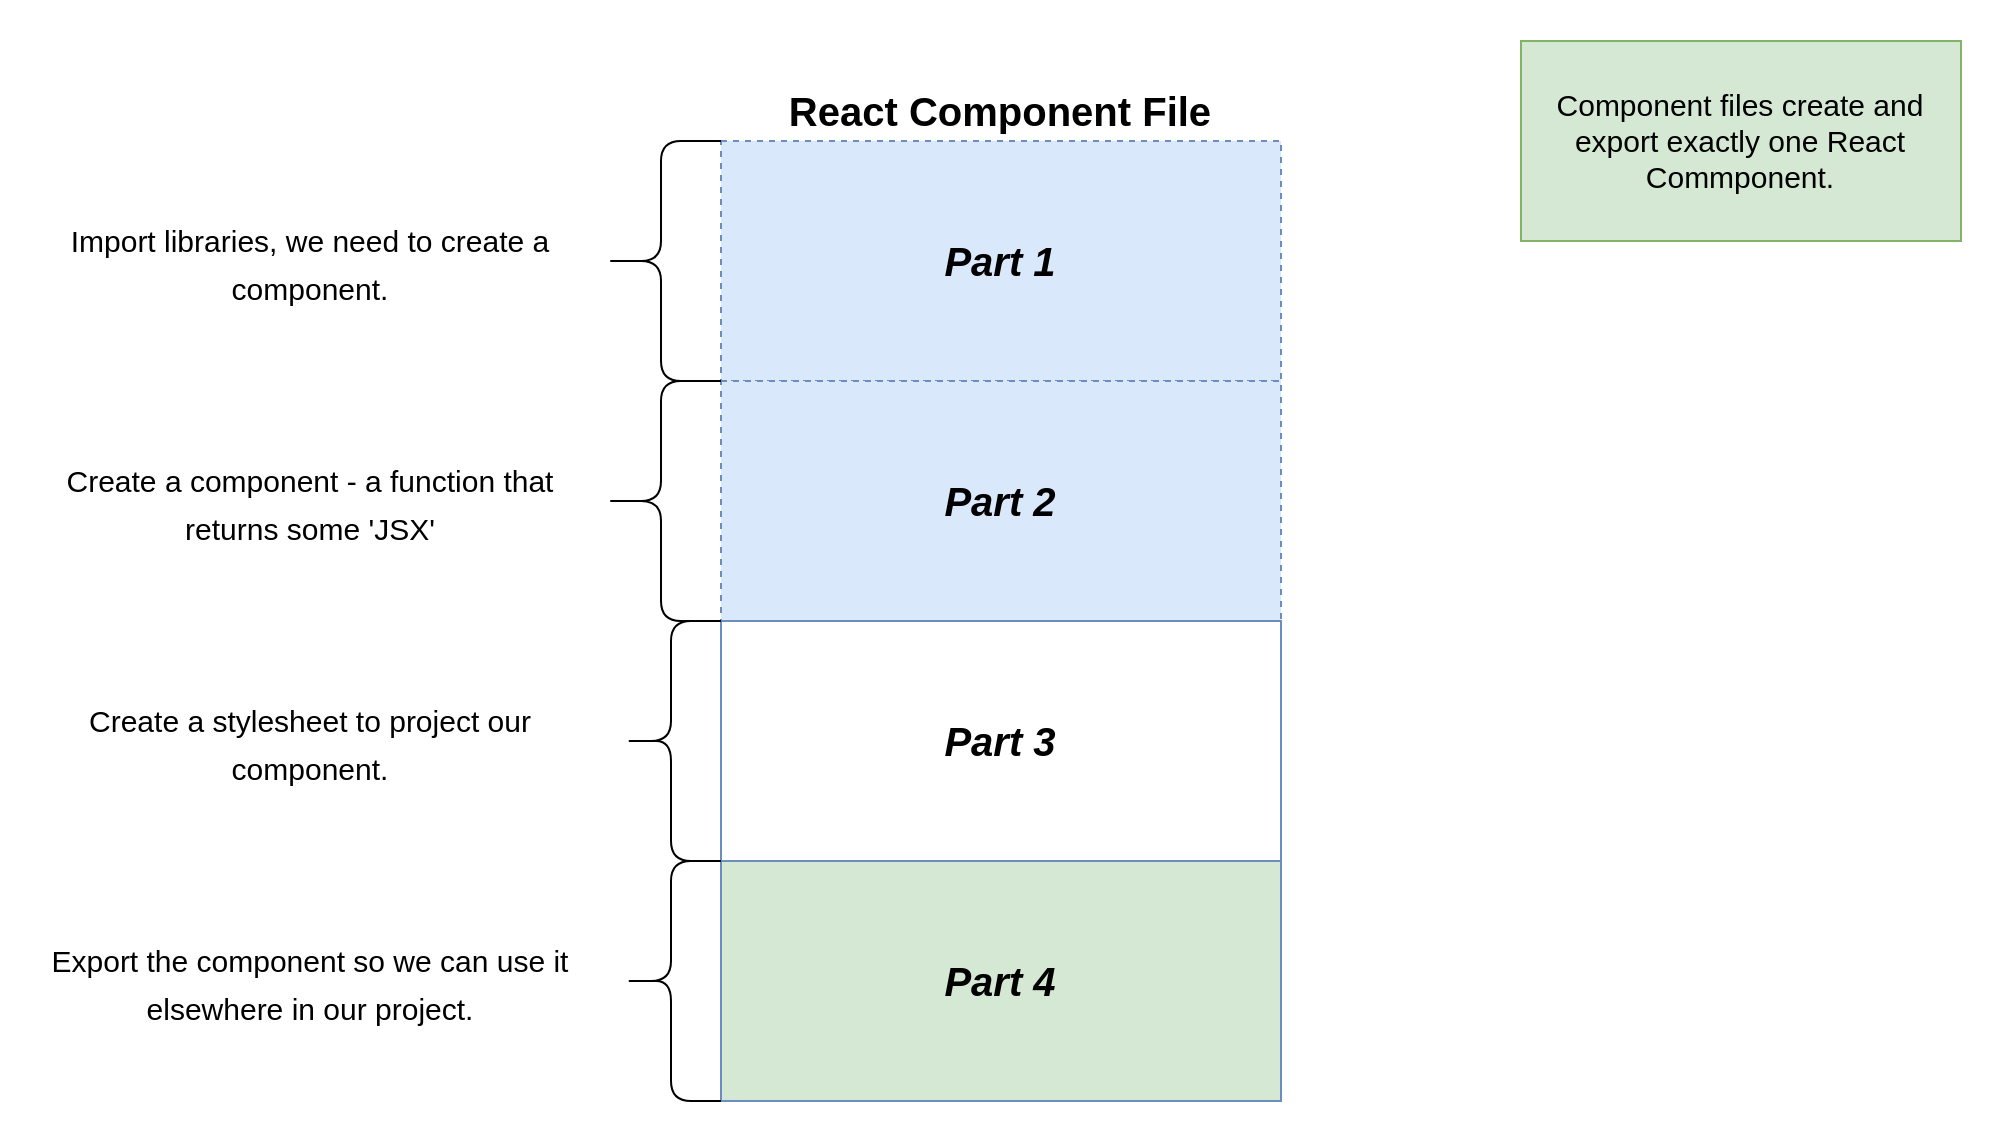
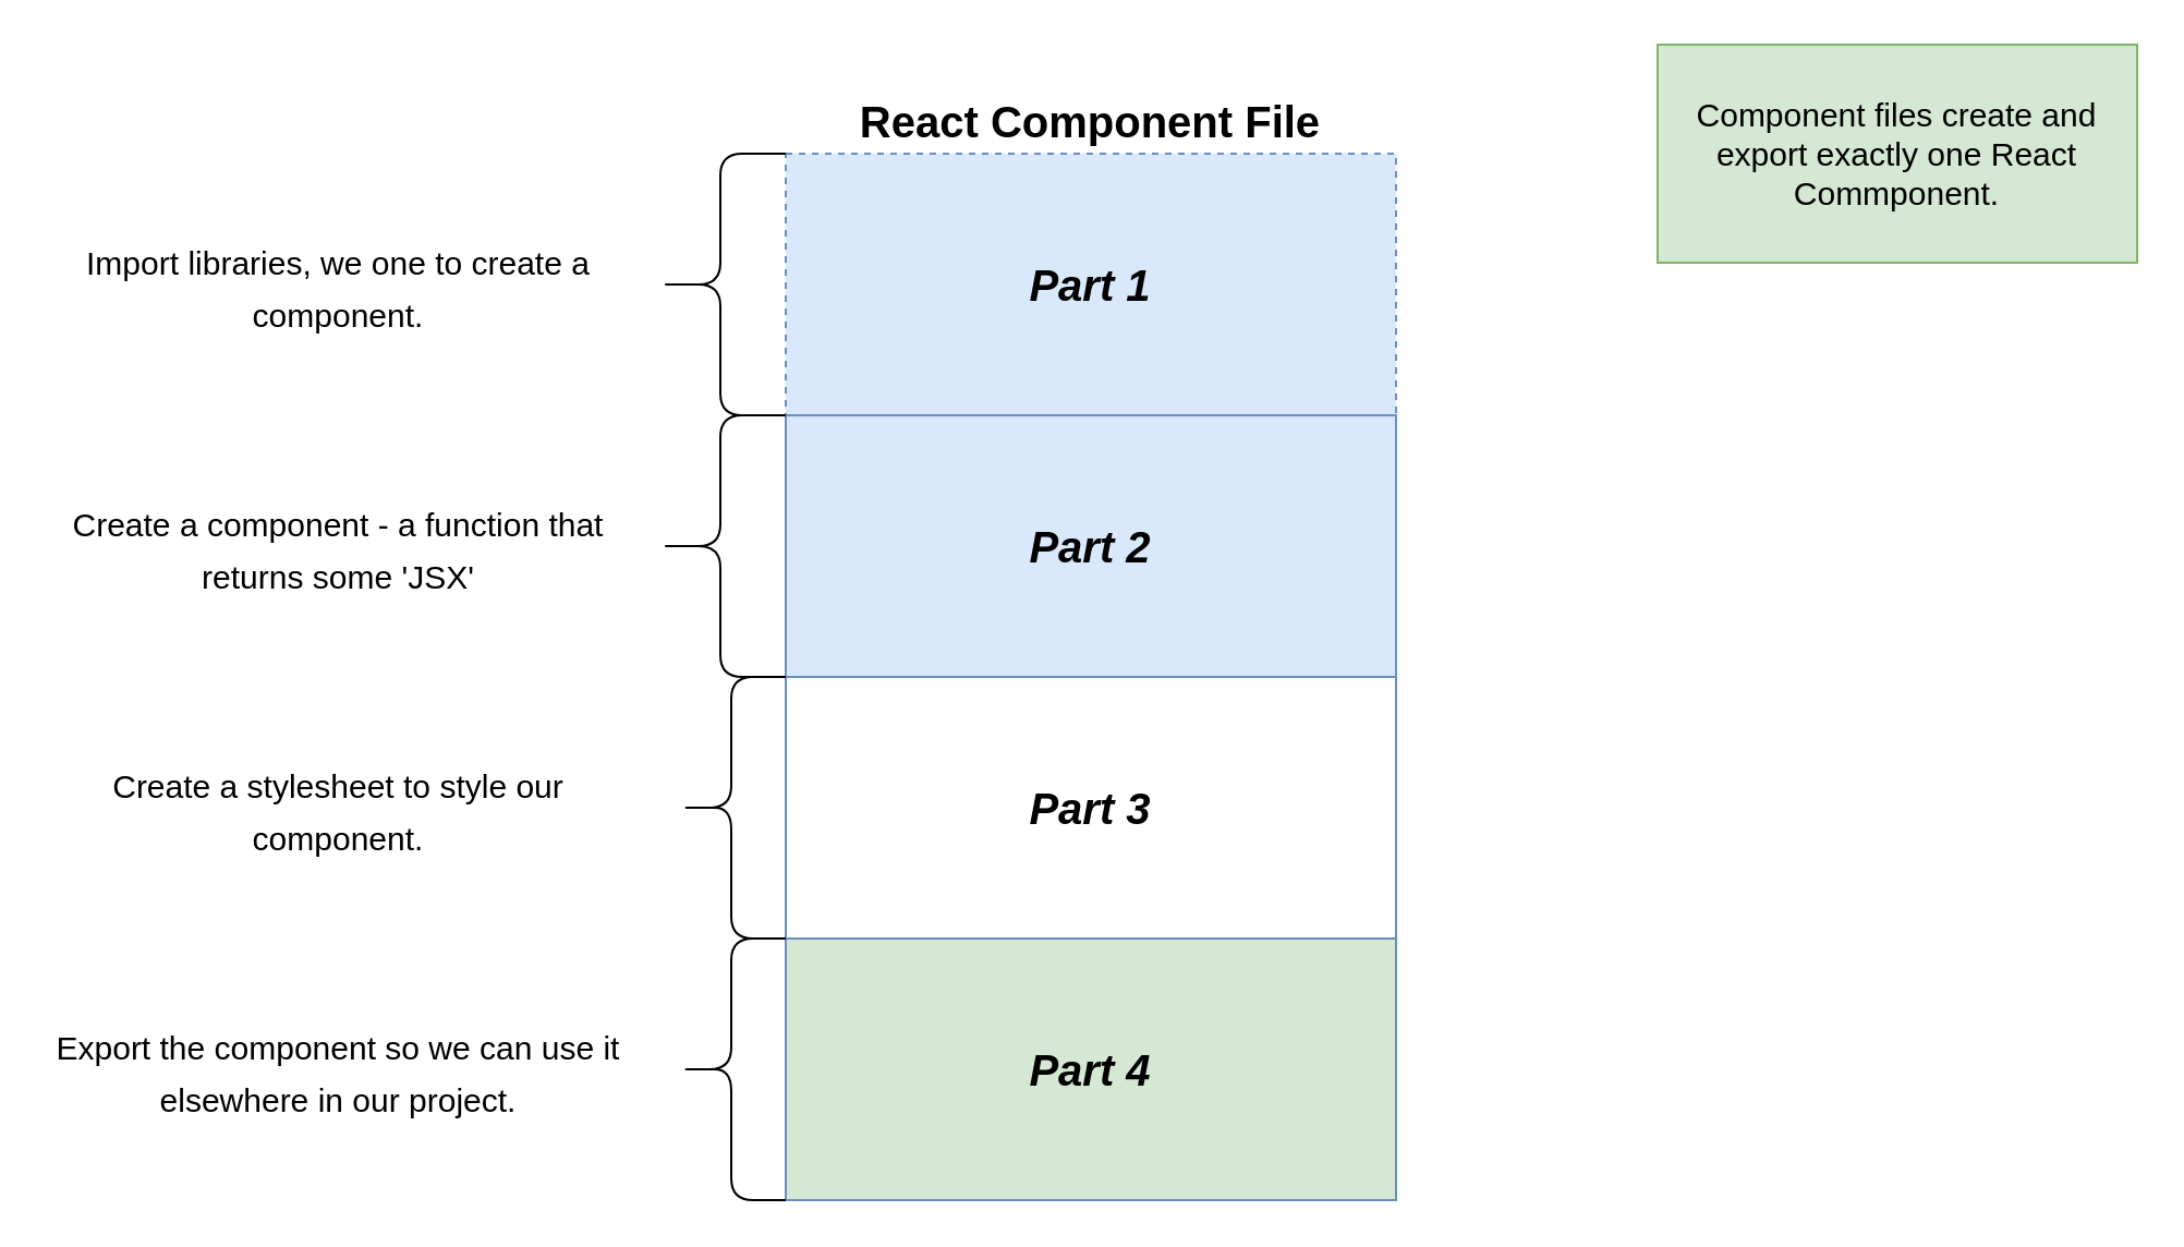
  <mxCell id="0" />
  <mxCell id="1" parent="0" />
  <mxCell id="2" value="&lt;b&gt;&lt;font style=&quot;font-size: 20px&quot;&gt;React Component File&lt;/font&gt;&lt;/b&gt;" style="text;html=1;strokeColor=none;fillColor=none;align=center;verticalAlign=middle;whiteSpace=wrap;rounded=0;" vertex="1" parent="1"><mxGeometry x="390" y="40" width="220" height="30" as="geometry" /></mxCell>
  <mxCell id="3" value="&lt;b&gt;&lt;i&gt;Part 1&lt;/i&gt;&lt;/b&gt;" style="rounded=0;whiteSpace=wrap;html=1;fontSize=20;fillColor=#dae8fc;strokeColor=#6c8ebf;dashed=1;" vertex="1" parent="1"><mxGeometry x="360" y="70" width="280" height="120" as="geometry" /></mxCell>
- <mxCell id="4" value="&lt;b&gt;&lt;i&gt;Part 2&lt;/i&gt;&lt;/b&gt;" style="rounded=0;whiteSpace=wrap;html=1;fontSize=20;fillColor=#dae8fc;strokeColor=#6c8ebf;dashed=1;" vertex="1" parent="1"><mxGeometry x="360" y="190" width="280" height="120" as="geometry" /></mxCell>
+ <mxCell id="4" value="&lt;b&gt;&lt;i&gt;Part 2&lt;/i&gt;&lt;/b&gt;" style="rounded=0;whiteSpace=wrap;html=1;fontSize=20;fillColor=#dae8fc;strokeColor=#6c8ebf;" vertex="1" parent="1"><mxGeometry x="360" y="190" width="280" height="120" as="geometry" /></mxCell>
  <mxCell id="5" value="&lt;b&gt;&lt;i&gt;Part 3&lt;/i&gt;&lt;/b&gt;" style="rounded=0;whiteSpace=wrap;html=1;fontSize=20;fillColor=#ffffff;strokeColor=#6c8ebf;" vertex="1" parent="1"><mxGeometry x="360" y="310" width="280" height="120" as="geometry" /></mxCell>
  <mxCell id="6" value="&lt;b&gt;&lt;i&gt;Part 4&lt;/i&gt;&lt;/b&gt;" style="rounded=0;whiteSpace=wrap;html=1;fontSize=20;fillColor=#d5e8d4;strokeColor=#6c8ebf;" vertex="1" parent="1"><mxGeometry x="360" y="430" width="280" height="120" as="geometry" /></mxCell>
  <mxCell id="7" value="" style="shape=curlyBracket;whiteSpace=wrap;html=1;rounded=1;fontSize=20;" vertex="1" parent="1"><mxGeometry x="300" y="70" width="60" height="120" as="geometry" /></mxCell>
  <mxCell id="8" value="" style="shape=curlyBracket;whiteSpace=wrap;html=1;rounded=1;fontSize=20;" vertex="1" parent="1"><mxGeometry x="300" y="190" width="60" height="120" as="geometry" /></mxCell>
  <mxCell id="9" value="" style="shape=curlyBracket;whiteSpace=wrap;html=1;rounded=1;fontSize=20;" vertex="1" parent="1"><mxGeometry x="310" y="310" width="50" height="120" as="geometry" /></mxCell>
  <mxCell id="10" value="" style="shape=curlyBracket;whiteSpace=wrap;html=1;rounded=1;fontSize=20;" vertex="1" parent="1"><mxGeometry x="310" y="430" width="50" height="120" as="geometry" /></mxCell>
- <mxCell id="11" value="&lt;font style=&quot;font-size: 15px&quot;&gt;Import libraries, we need to create a component.&lt;/font&gt;" style="text;html=1;strokeColor=none;fillColor=none;align=center;verticalAlign=middle;whiteSpace=wrap;rounded=0;fontSize=20;" vertex="1" parent="1"><mxGeometry x="20" y="97.5" width="270" height="65" as="geometry" /></mxCell>
+ <mxCell id="11" value="&lt;font style=&quot;font-size: 15px&quot;&gt;Import libraries, we one to create a component.&lt;/font&gt;" style="text;html=1;strokeColor=none;fillColor=none;align=center;verticalAlign=middle;whiteSpace=wrap;rounded=0;fontSize=20;" vertex="1" parent="1"><mxGeometry x="20" y="97.5" width="270" height="65" as="geometry" /></mxCell>
  <mxCell id="12" value="&lt;span style=&quot;font-size: 15px&quot;&gt;Create a component - a function that returns some 'JSX'&lt;/span&gt;" style="text;html=1;strokeColor=none;fillColor=none;align=center;verticalAlign=middle;whiteSpace=wrap;rounded=0;fontSize=20;" vertex="1" parent="1"><mxGeometry x="20" y="217.5" width="270" height="65" as="geometry" /></mxCell>
- <mxCell id="13" value="&lt;span style=&quot;font-size: 15px&quot;&gt;Create a stylesheet to project our component.&lt;/span&gt;" style="text;html=1;strokeColor=none;fillColor=none;align=center;verticalAlign=middle;whiteSpace=wrap;rounded=0;fontSize=20;" vertex="1" parent="1"><mxGeometry x="20" y="337.5" width="270" height="65" as="geometry" /></mxCell>
+ <mxCell id="13" value="&lt;span style=&quot;font-size: 15px&quot;&gt;Create a stylesheet to style our component.&lt;/span&gt;" style="text;html=1;strokeColor=none;fillColor=none;align=center;verticalAlign=middle;whiteSpace=wrap;rounded=0;fontSize=20;" vertex="1" parent="1"><mxGeometry x="20" y="337.5" width="270" height="65" as="geometry" /></mxCell>
  <mxCell id="14" value="&lt;span style=&quot;font-size: 15px&quot;&gt;Export the component so we can use it elsewhere in our project.&lt;/span&gt;" style="text;html=1;strokeColor=none;fillColor=none;align=center;verticalAlign=middle;whiteSpace=wrap;rounded=0;fontSize=20;" vertex="1" parent="1"><mxGeometry x="20" y="457.5" width="270" height="65" as="geometry" /></mxCell>
  <mxCell id="15" value="Component files create and export exactly one React Commponent." style="rounded=0;whiteSpace=wrap;html=1;fontSize=15;fillColor=#d5e8d4;strokeColor=#82b366;" vertex="1" parent="1"><mxGeometry x="760" y="20" width="220" height="100" as="geometry" /></mxCell>
